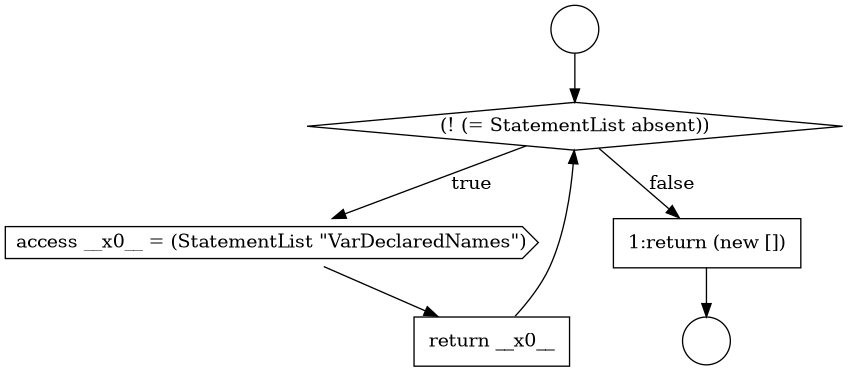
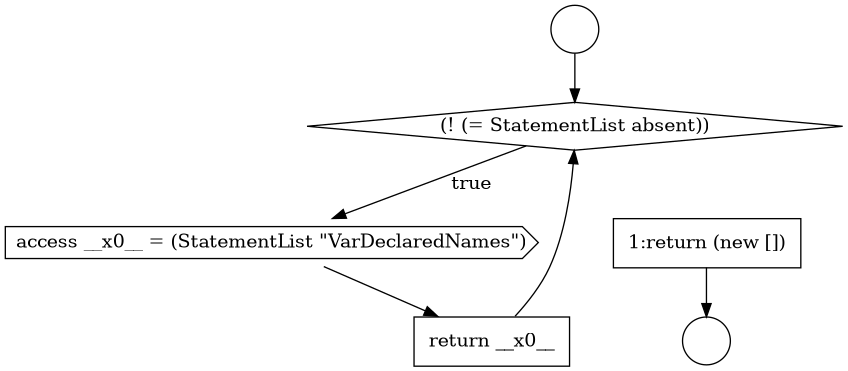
  digraph {
    node [color=black fillcolor=white shape=circle style=filled]
    edge [color=black]
    n1 [label=" "]
    n2 [label=<<font color="black">(! (= StatementList absent))</font>> shape=diamond]
    n3 [label=<<font color="black">access __x0__ = (StatementList &quot;VarDeclaredNames&quot;)</font>> shape=cds]
    n4 [label=<<font color="black">     <table border="0" cellborder="1" cellspacing="0" cellpadding="10">       <tr><td align="left">1:return (new [])</td></tr>     </table>   </font>> margin=0 shape=none]
    n5 [label=<<font color="black">     <table border="0" cellborder="1" cellspacing="0" cellpadding="10">       <tr><td align="left">return __x0__</td></tr>     </table>   </font>> margin=0 shape=none]
    n6 [label=" "]
    n1 -> n2
    n2 -> n3 [label=<<font color="black">true</font>>]
-   n2 -> n4 [label=<<font color="black">false</font>>]
    n3 -> n5
    n4 -> n6
    n5 -> n2
  }
